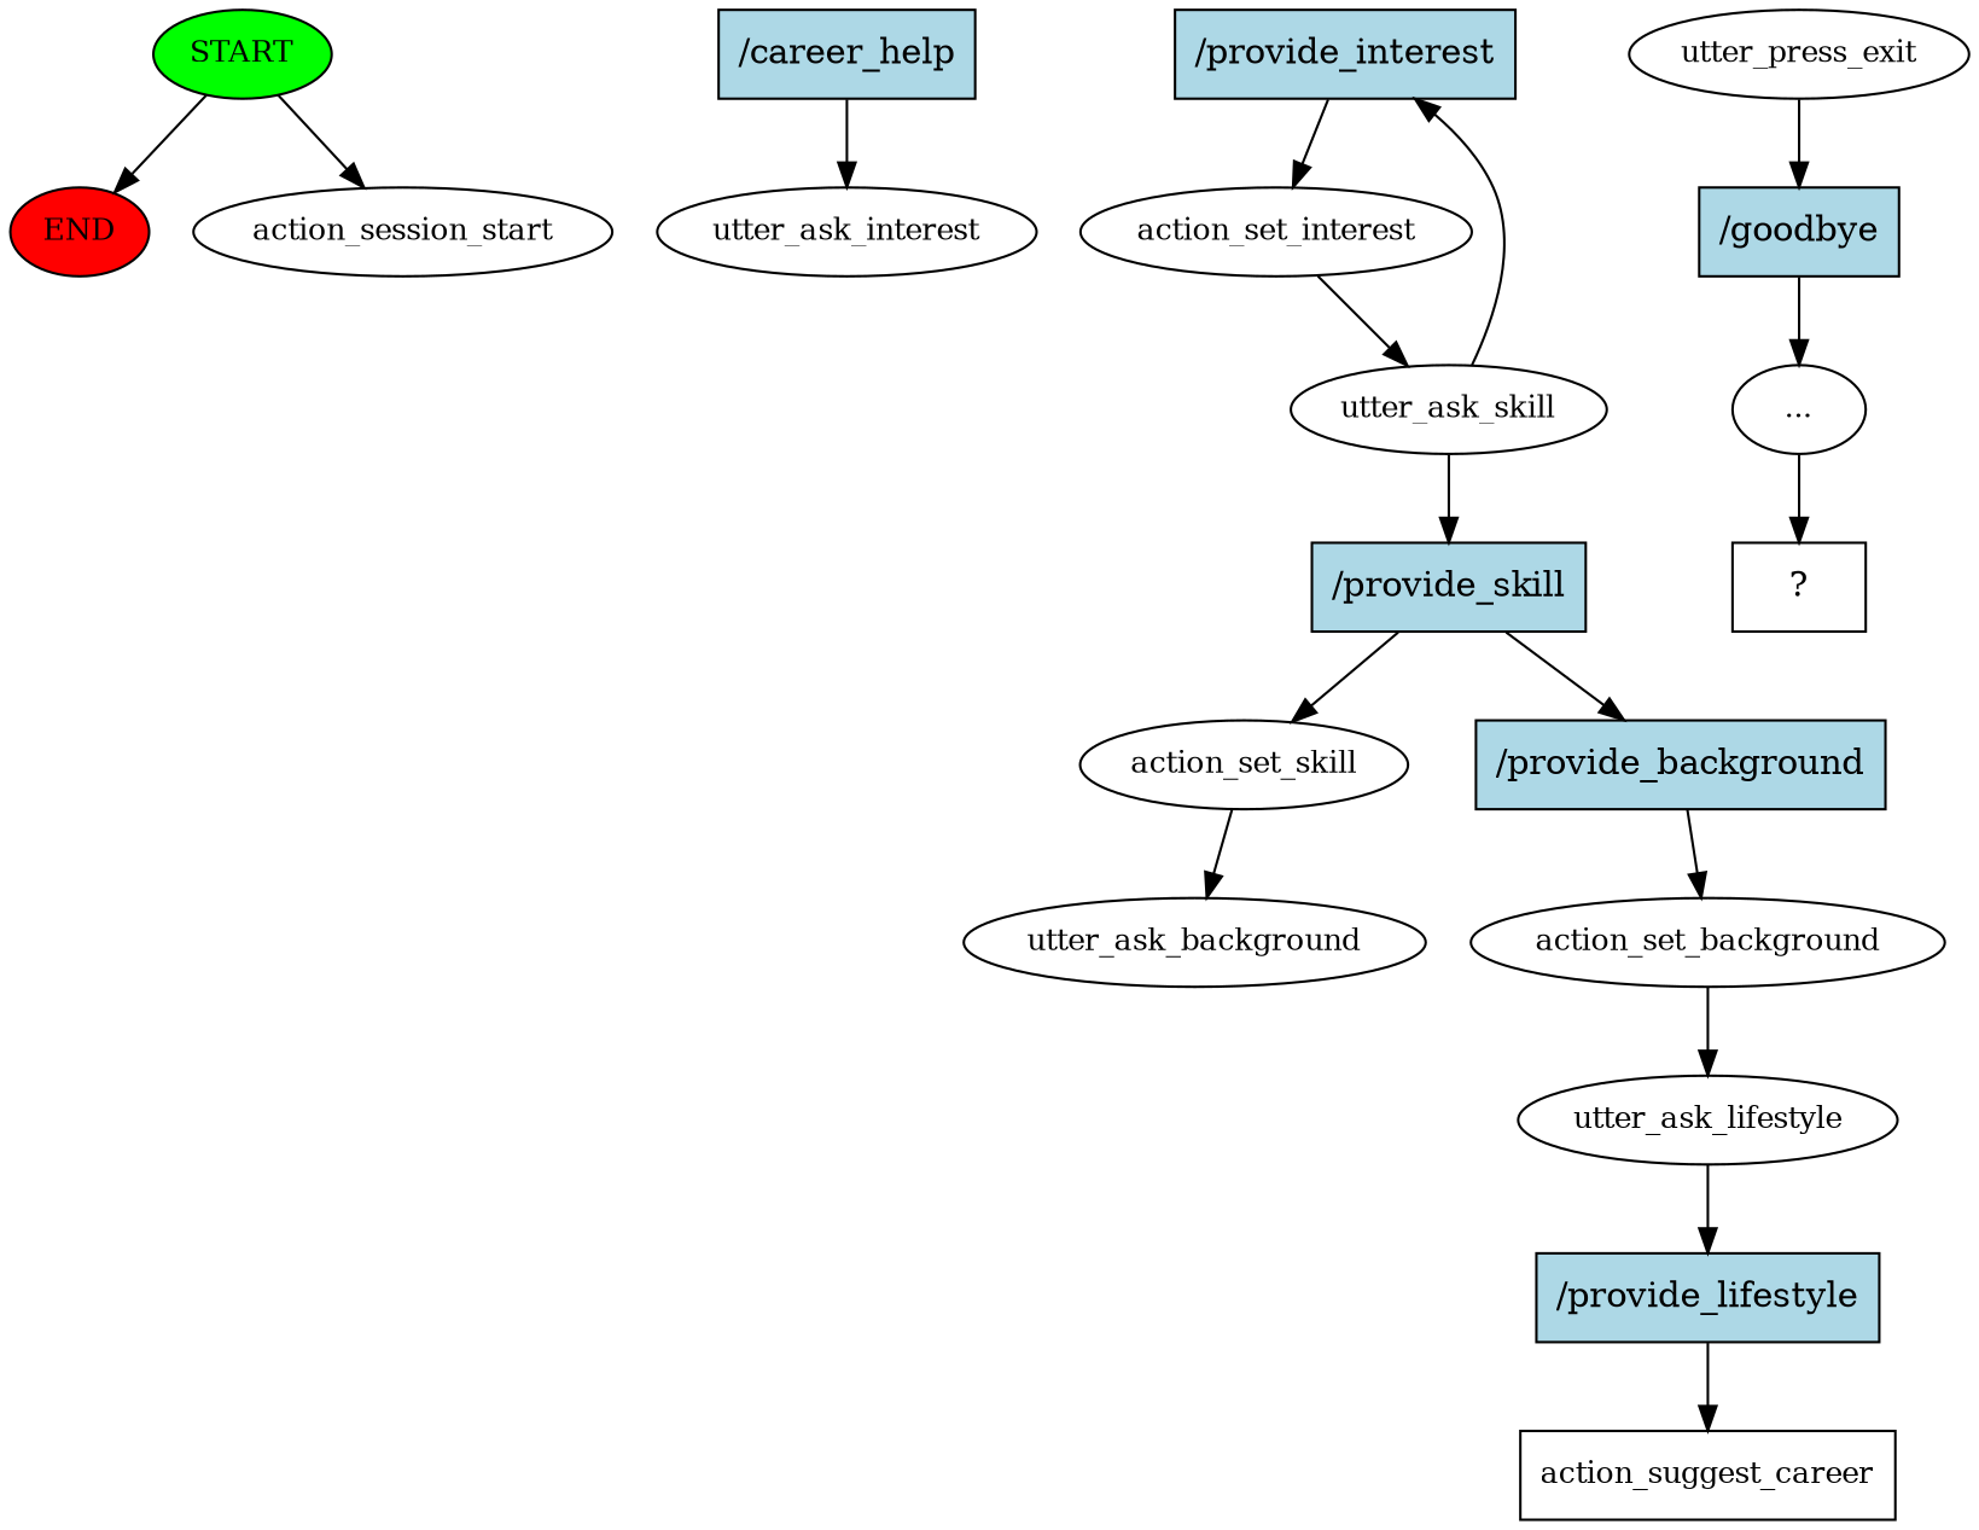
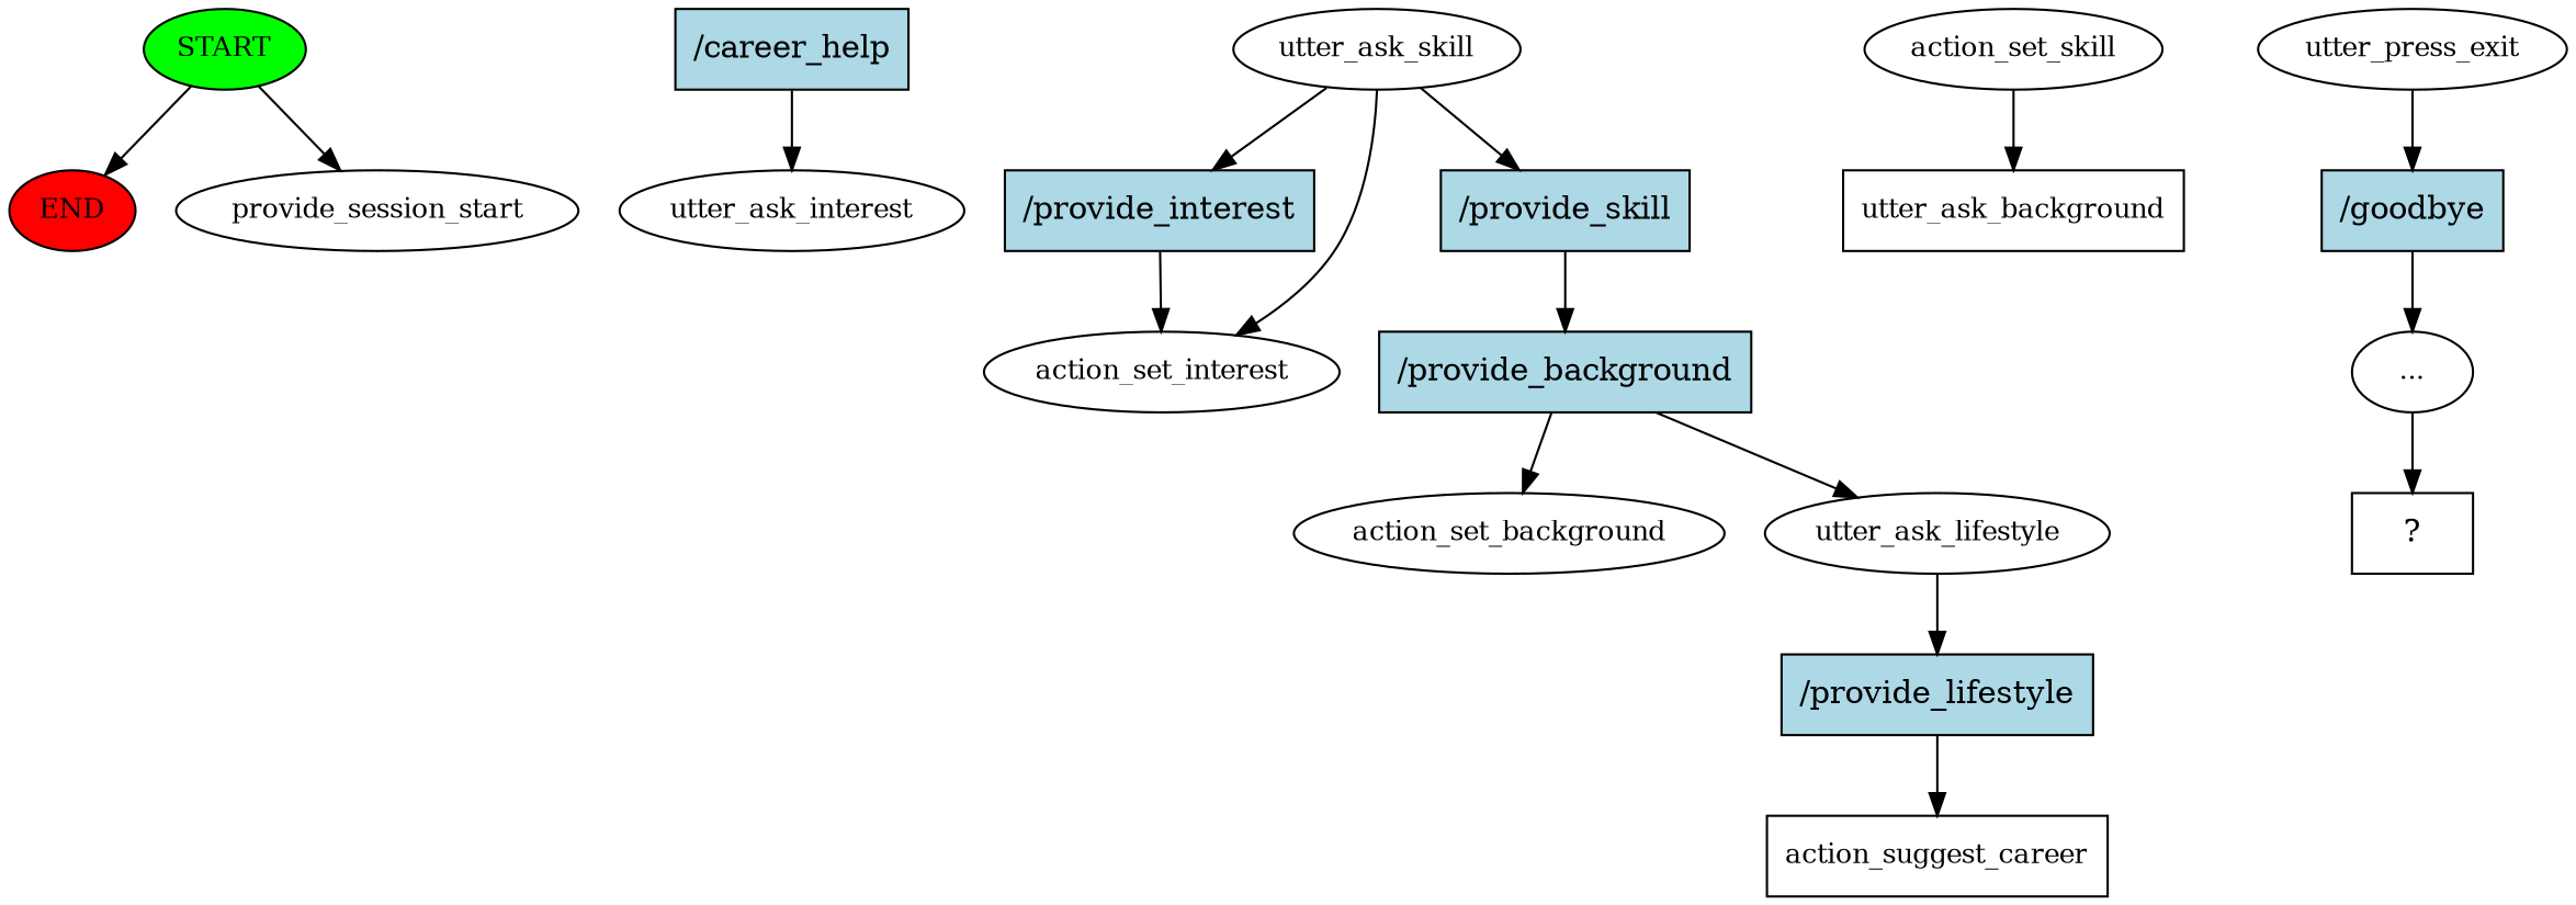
  digraph {
    node [fontsize=12]
    n1 [fillcolor=green label=START style=filled]
    n2 [fillcolor=red label=END style=filled]
-   n3 [label=action_session_start]
+   n3 [label=provide_session_start]
    n4 [fillcolor=lightblue label="/career_help" shape=rect style=filled fontsize=""]
    n5 [label=utter_ask_interest]
    n6 [fillcolor=lightblue label="/provide_interest" shape=rect style=filled fontsize=""]
    n7 [label=action_set_interest]
    n8 [label=utter_ask_skill]
    n9 [fillcolor=lightblue label="/provide_skill" shape=rect style=filled fontsize=""]
    n10 [label=action_set_skill]
    n11 [fillcolor=lightblue label="/provide_background" shape=rect style=filled fontsize=""]
-   n12 [label=utter_ask_background]
+   n12 [label=utter_ask_background shape=box]
    n13 [label=action_set_background]
    n14 [label=utter_ask_lifestyle]
    n15 [fillcolor=lightblue label="/provide_lifestyle" shape=rect style=filled fontsize=""]
    n16 [label=action_suggest_career shape=box]
    n17 [label=utter_press_exit]
    n18 [fillcolor=lightblue label="/goodbye" shape=rect style=filled fontsize=""]
    n19 [label="..."]
    n20 [label="  ?  " shape=rect fontsize=""]
    n1 -> n2
    n1 -> n3
    n4 -> n5
    n6 -> n7
-   n7 -> n8
+   n8 -> n7
    n8 -> n6
    n8 -> n9
-   n9 -> n10
    n9 -> n11
    n10 -> n12
    n11 -> n13
-   n13 -> n14
+   n11 -> n14
    n14 -> n15
    n15 -> n16
    n17 -> n18
    n18 -> n19
    n19 -> n20
  }
